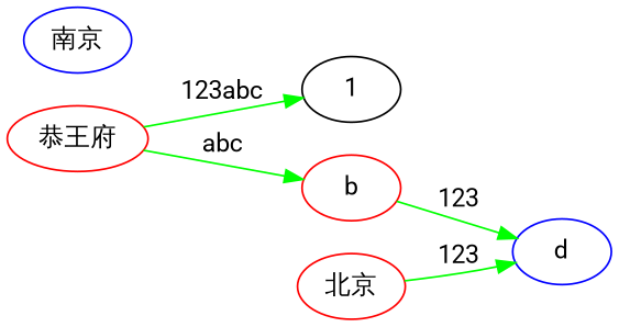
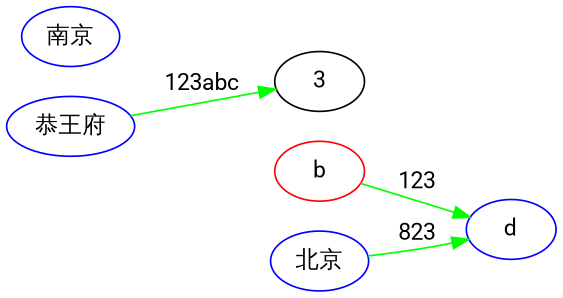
  digraph {
    fontname=Roboto
    rankdir=LR
    node [color=red fontname=Roboto]
    edge [color=green fontname=Roboto]
-   n1 [label="恭王府"]
-   3 [label=1 color=""]
+   n1 [color=blue label="恭王府"]
+   3 [color=""]
    b
    d [color=blue]
    n5 [color=blue label="南京"]
-   n6 [label="北京"]
+   n6 [color=blue label="北京"]
    n1 -> 3 [label="123abc"]
-   n1 -> b [label=abc]
    b -> d [label=123]
-   n6 -> d [label=123]
+   n6 -> d [label=823]
  }
